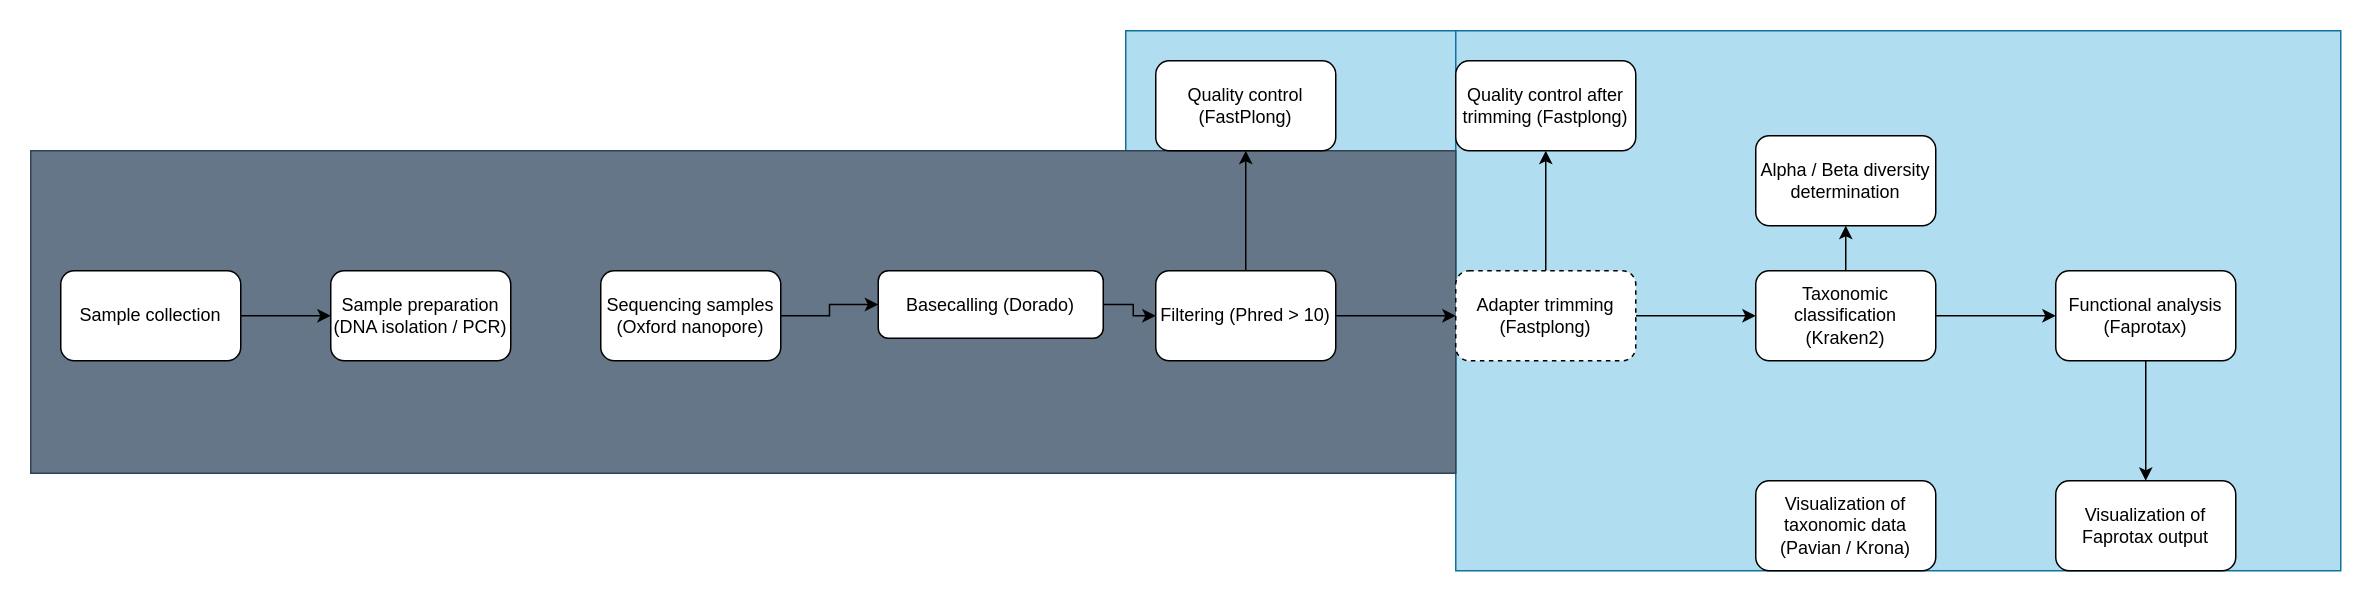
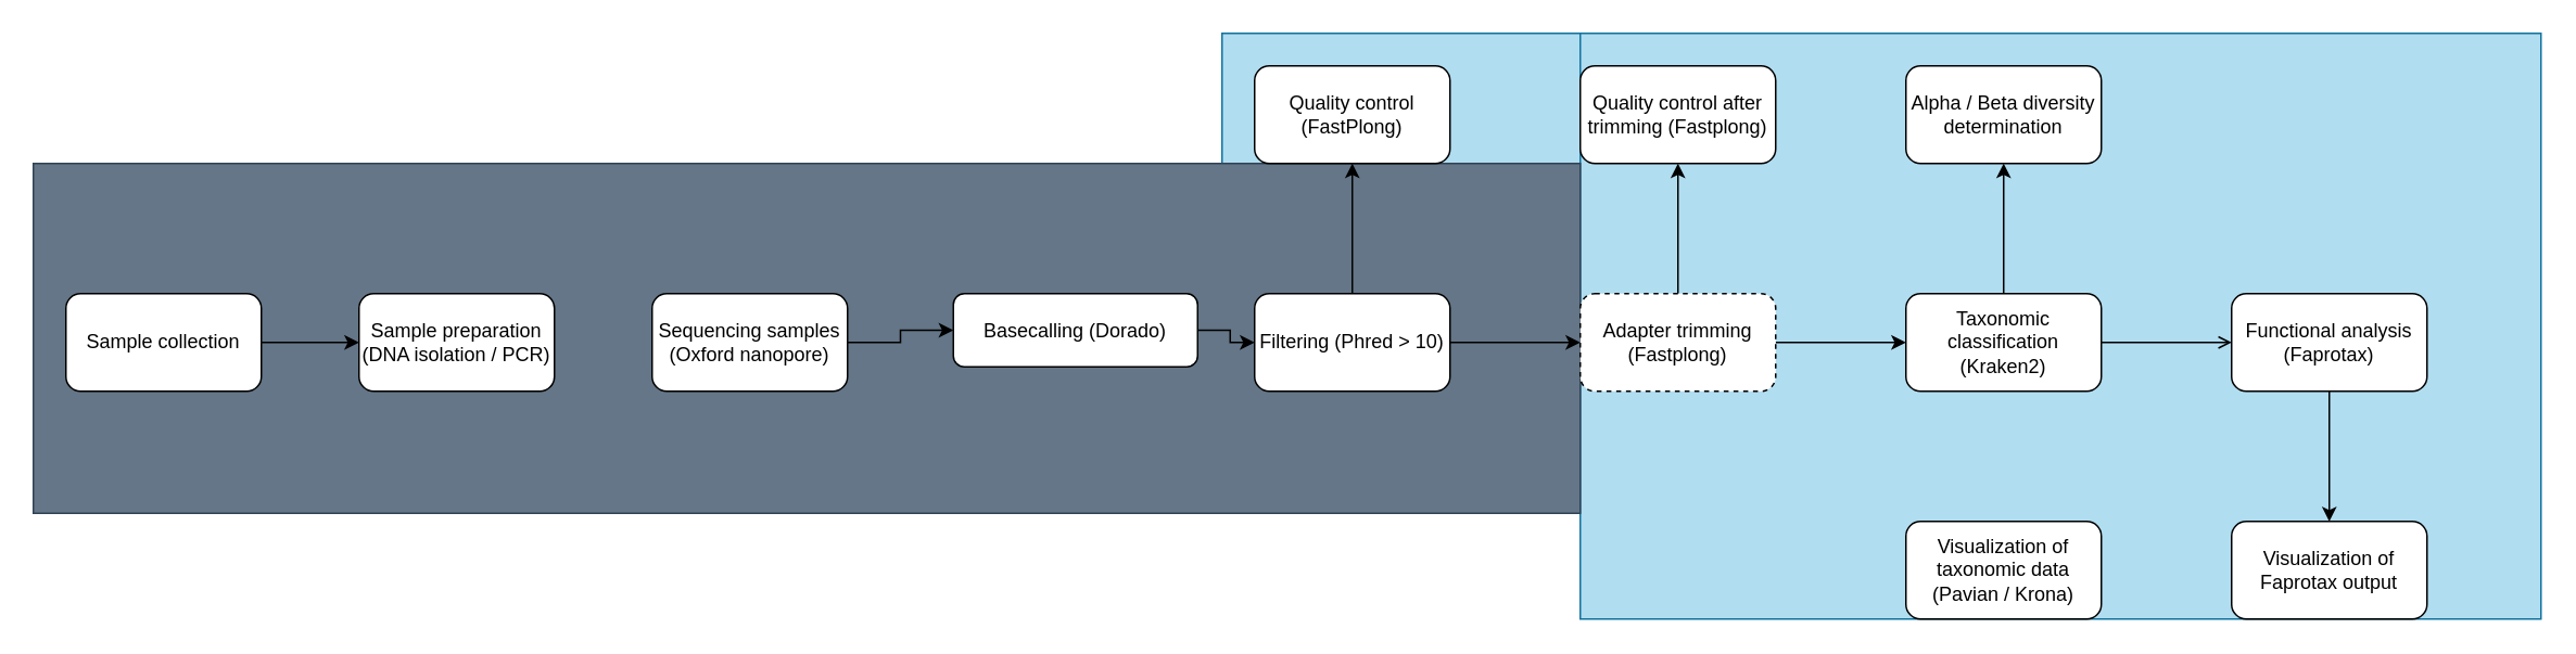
  <mxCell id="0" />
  <mxCell id="1" parent="0" />
  <mxCell id="2" value="" style="rounded=0;whiteSpace=wrap;html=1;fillColor=#b1ddf0;strokeColor=#10739e;" vertex="1" parent="1"><mxGeometry x="750" y="20" width="290" height="80" as="geometry" /></mxCell>
  <mxCell id="3" value="" style="rounded=0;whiteSpace=wrap;html=1;fillColor=#b1ddf0;strokeColor=#10739e;glass=0;" vertex="1" parent="1"><mxGeometry x="970" y="20" width="590" height="360" as="geometry" /></mxCell>
  <mxCell id="4" value="" style="rounded=0;whiteSpace=wrap;html=1;fillColor=#647687;strokeColor=#314354;fontColor=#ffffff;" vertex="1" parent="1"><mxGeometry x="20" y="100" width="950" height="215" as="geometry" /></mxCell>
  <mxCell id="5" value="" style="edgeStyle=orthogonalEdgeStyle;rounded=0;orthogonalLoop=1;jettySize=auto;html=1;" edge="1" parent="1" source="6" target="11"><mxGeometry relative="1" as="geometry" /></mxCell>
  <mxCell id="6" value="&lt;div&gt;Basecalling (Dorado)&lt;br&gt;&lt;/div&gt;" style="rounded=1;whiteSpace=wrap;html=1;" vertex="1" parent="1"><mxGeometry x="585" y="180" width="150" height="45" as="geometry" /></mxCell>
  <mxCell id="7" value="" style="edgeStyle=orthogonalEdgeStyle;rounded=0;orthogonalLoop=1;jettySize=auto;html=1;" edge="1" parent="1" source="8" target="6"><mxGeometry relative="1" as="geometry" /></mxCell>
  <mxCell id="8" value="Sequencing samples (Oxford nanopore)" style="rounded=1;whiteSpace=wrap;html=1;" vertex="1" parent="1"><mxGeometry x="400" y="180" width="120" height="60" as="geometry" /></mxCell>
  <mxCell id="9" value="" style="edgeStyle=orthogonalEdgeStyle;rounded=0;orthogonalLoop=1;jettySize=auto;html=1;" edge="1" parent="1" source="11" target="12"><mxGeometry relative="1" as="geometry" /></mxCell>
  <mxCell id="10" value="" style="edgeStyle=orthogonalEdgeStyle;rounded=0;orthogonalLoop=1;jettySize=auto;html=1;" edge="1" parent="1" source="11" target="15"><mxGeometry relative="1" as="geometry" /></mxCell>
  <mxCell id="11" value="Filtering (Phred &amp;gt; 10)" style="whiteSpace=wrap;html=1;rounded=1;" vertex="1" parent="1"><mxGeometry x="770" y="180" width="120" height="60" as="geometry" /></mxCell>
  <mxCell id="12" value="Quality control (FastPlong)" style="whiteSpace=wrap;html=1;rounded=1;" vertex="1" parent="1"><mxGeometry x="770" y="40" width="120" height="60" as="geometry" /></mxCell>
  <mxCell id="13" value="" style="edgeStyle=orthogonalEdgeStyle;rounded=0;orthogonalLoop=1;jettySize=auto;html=1;" edge="1" parent="1" source="15" target="16"><mxGeometry relative="1" as="geometry" /></mxCell>
  <mxCell id="14" value="" style="edgeStyle=orthogonalEdgeStyle;rounded=0;orthogonalLoop=1;jettySize=auto;html=1;" edge="1" parent="1" source="15" target="19"><mxGeometry relative="1" as="geometry" /></mxCell>
  <mxCell id="15" value="Adapter trimming (Fastplong)" style="whiteSpace=wrap;html=1;rounded=1;dashed=1;" vertex="1" parent="1"><mxGeometry x="970" y="180" width="120" height="60" as="geometry" /></mxCell>
  <mxCell id="16" value="Quality control after trimming (Fastplong)" style="whiteSpace=wrap;html=1;rounded=1;" vertex="1" parent="1"><mxGeometry x="970" y="40" width="120" height="60" as="geometry" /></mxCell>
- <mxCell id="17" value="" style="edgeStyle=orthogonalEdgeStyle;rounded=0;orthogonalLoop=1;jettySize=auto;html=1;" edge="1" parent="1" source="19" target="21"><mxGeometry relative="1" as="geometry" /></mxCell>
+ <mxCell id="17" value="" style="edgeStyle=orthogonalEdgeStyle;rounded=0;orthogonalLoop=1;jettySize=auto;html=1;endArrow=open;" edge="1" parent="1" source="19" target="21"><mxGeometry relative="1" as="geometry" /></mxCell>
  <mxCell id="18" value="" style="edgeStyle=orthogonalEdgeStyle;rounded=0;orthogonalLoop=1;jettySize=auto;html=1;" edge="1" parent="1" source="19" target="23"><mxGeometry relative="1" as="geometry" /></mxCell>
  <mxCell id="19" value="Taxonomic classification (Kraken2)" style="whiteSpace=wrap;html=1;rounded=1;" vertex="1" parent="1"><mxGeometry x="1170" y="180" width="120" height="60" as="geometry" /></mxCell>
  <mxCell id="20" value="" style="edgeStyle=orthogonalEdgeStyle;rounded=0;orthogonalLoop=1;jettySize=auto;html=1;" edge="1" parent="1" source="21" target="24"><mxGeometry relative="1" as="geometry" /></mxCell>
  <mxCell id="21" value="Functional analysis (Faprotax)" style="whiteSpace=wrap;html=1;rounded=1;" vertex="1" parent="1"><mxGeometry x="1370" y="180" width="120" height="60" as="geometry" /></mxCell>
  <mxCell id="22" value="Visualization of taxonomic data (Pavian / Krona)" style="whiteSpace=wrap;html=1;rounded=1;" vertex="1" parent="1"><mxGeometry x="1170" y="320" width="120" height="60" as="geometry" /></mxCell>
- <mxCell id="23" value="Alpha / Beta diversity determination" style="whiteSpace=wrap;html=1;rounded=1;" vertex="1" parent="1"><mxGeometry x="1170" y="90" width="120" height="60" as="geometry" /></mxCell>
+ <mxCell id="23" value="Alpha / Beta diversity determination" style="whiteSpace=wrap;html=1;rounded=1;" vertex="1" parent="1"><mxGeometry x="1170" y="40" width="120" height="60" as="geometry" /></mxCell>
  <mxCell id="24" value="Visualization of Faprotax output" style="whiteSpace=wrap;html=1;rounded=1;" vertex="1" parent="1"><mxGeometry x="1370" y="320" width="120" height="60" as="geometry" /></mxCell>
  <mxCell id="25" value="Sample preparation (DNA isolation / PCR)" style="rounded=1;whiteSpace=wrap;html=1;" vertex="1" parent="1"><mxGeometry y="180" width="120" height="60" as="geometry" x="220" /></mxCell>
  <mxCell id="26" value="" style="edgeStyle=orthogonalEdgeStyle;rounded=0;orthogonalLoop=1;jettySize=auto;html=1;" edge="1" parent="1" source="27" target="25"><mxGeometry relative="1" as="geometry" /></mxCell>
  <mxCell id="27" value="Sample collection" style="rounded=1;whiteSpace=wrap;html=1;" vertex="1" parent="1"><mxGeometry x="40" y="180" width="120" height="60" as="geometry" /></mxCell>
